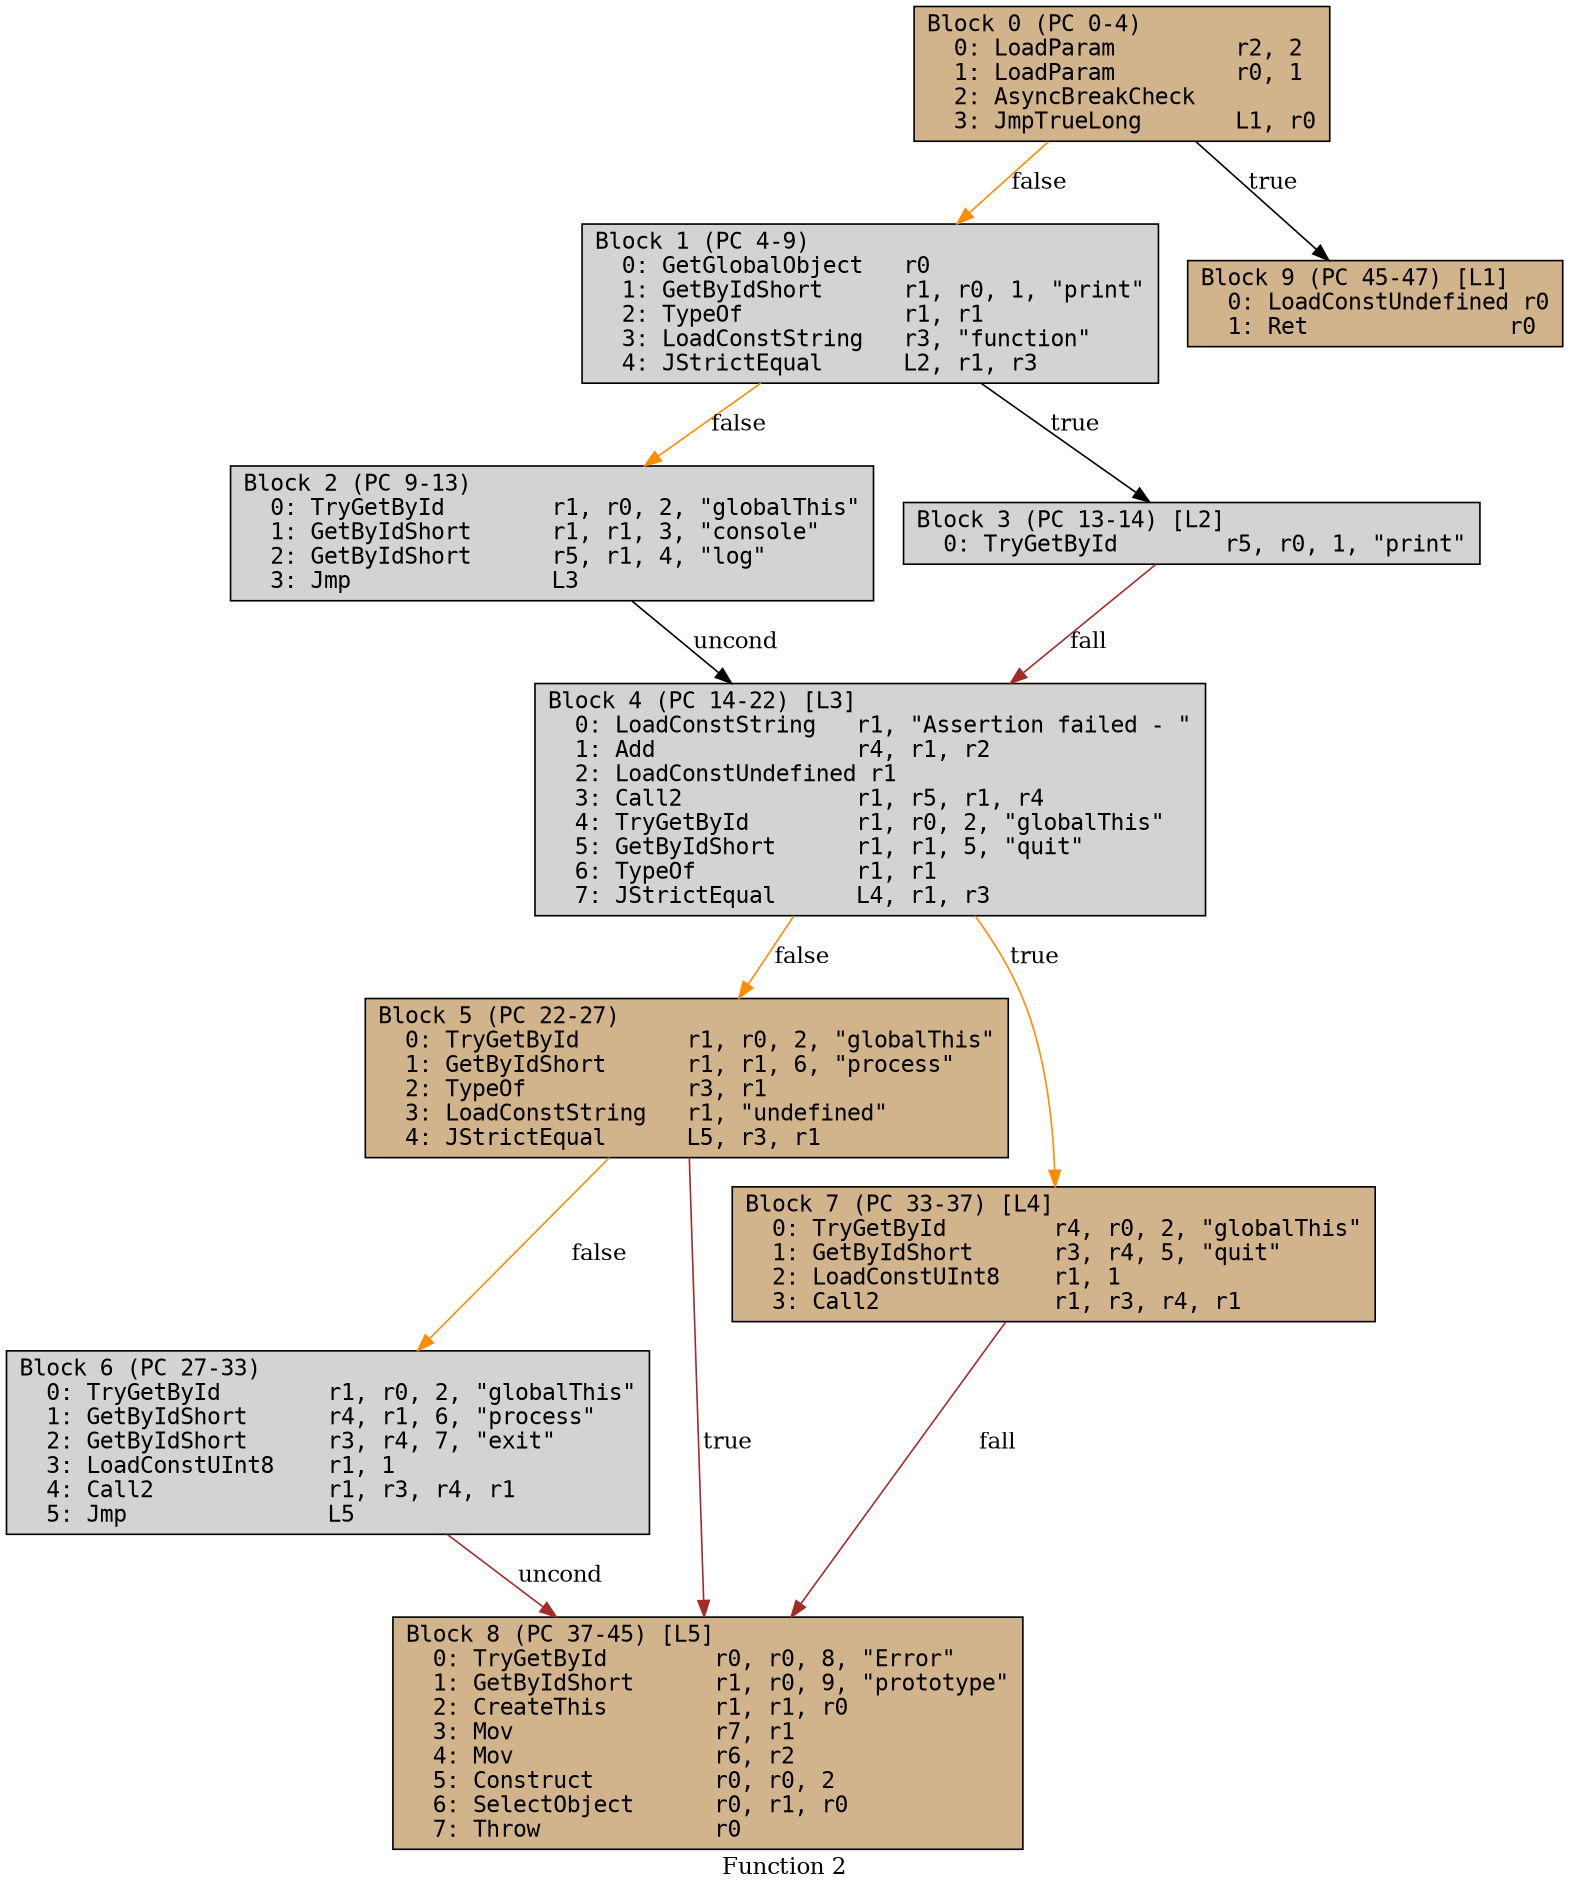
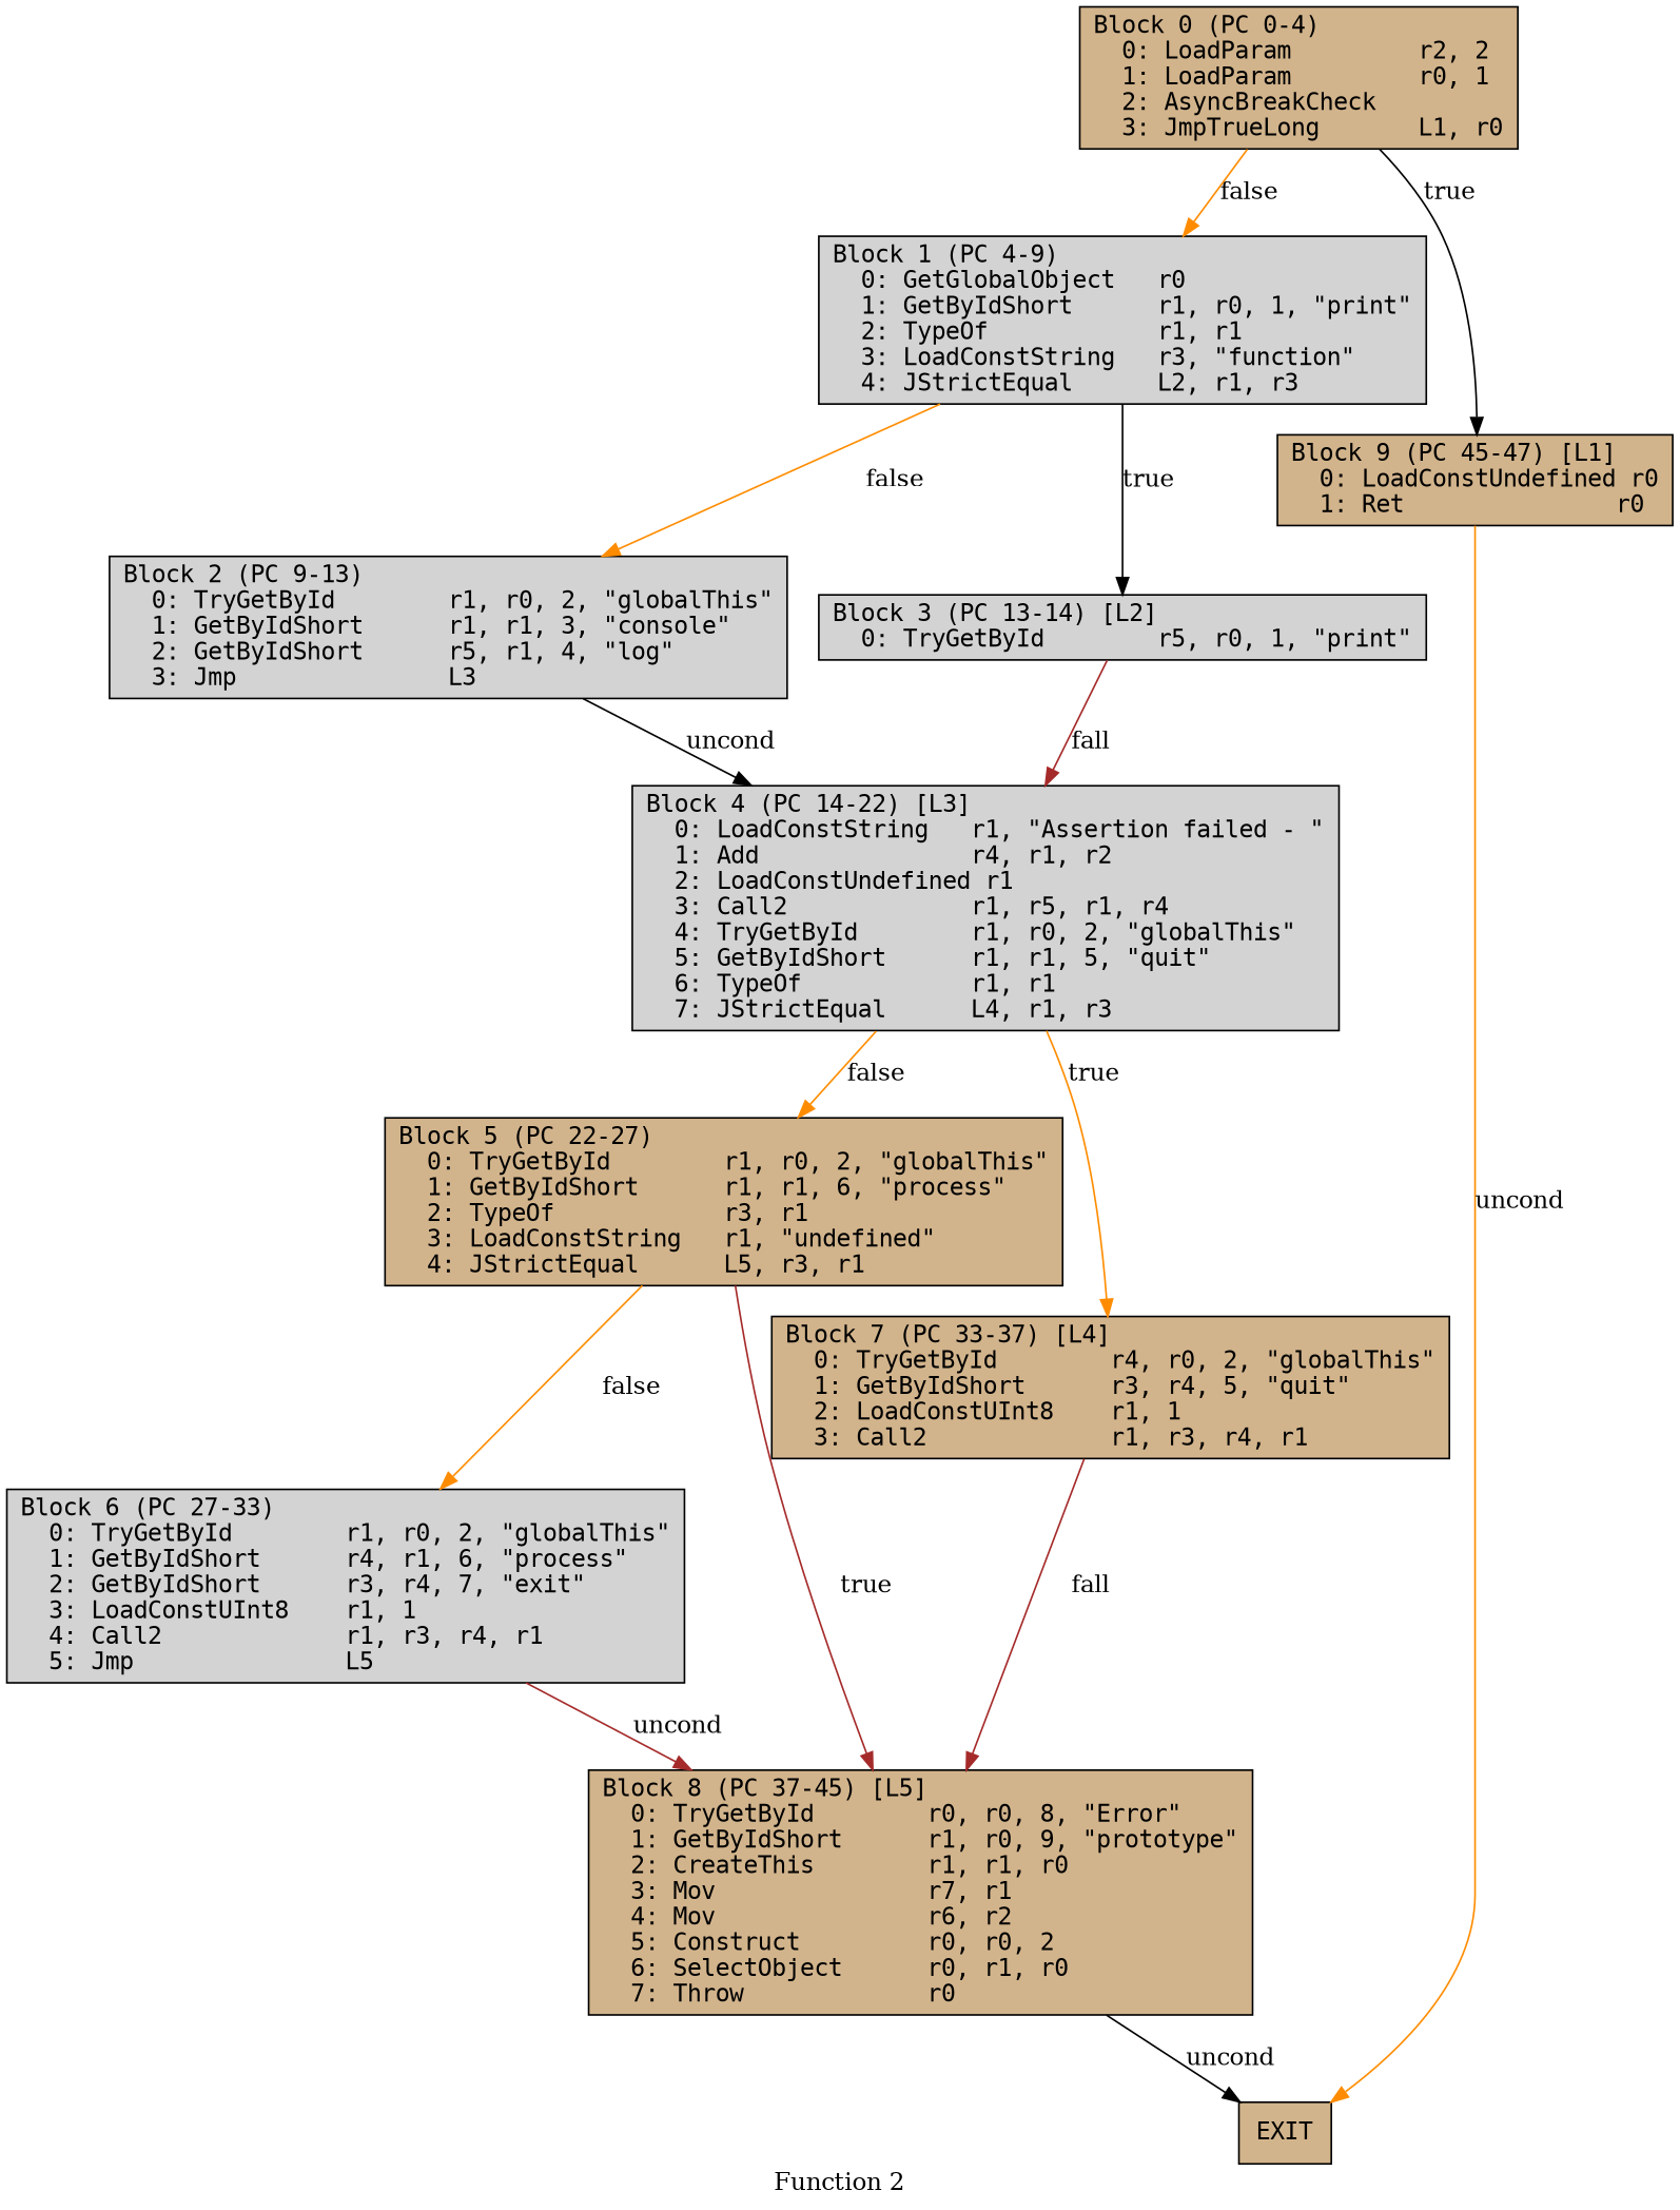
  digraph {
    color=lightgrey
    label="Function 2"
    rankdir=TB
    style=filled
    node [fontname=monospace shape=box style=filled fillcolor=tan]
    edge [color=darkorange]
    n1 [label="Block 0 (PC 0-4)\l  0: LoadParam         r2, 2\l  1: LoadParam         r0, 1\l  2: AsyncBreakCheck   \l  3: JmpTrueLong       L1, r0\l"]
    n2 [label="Block 1 (PC 4-9)\l  0: GetGlobalObject   r0\l  1: GetByIdShort      r1, r0, 1, \"print\"\l  2: TypeOf            r1, r1\l  3: LoadConstString   r3, \"function\"\l  4: JStrictEqual      L2, r1, r3\l" fillcolor=lightgrey]
    n3 [label="Block 9 (PC 45-47) [L1]\l  0: LoadConstUndefined r0\l  1: Ret               r0\l"]
    n4 [label="Block 2 (PC 9-13)\l  0: TryGetById        r1, r0, 2, \"globalThis\"\l  1: GetByIdShort      r1, r1, 3, \"console\"\l  2: GetByIdShort      r5, r1, 4, \"log\"\l  3: Jmp               L3\l" fillcolor=lightgrey]
    n5 [label="Block 3 (PC 13-14) [L2]\l  0: TryGetById        r5, r0, 1, \"print\"\l" fillcolor=lightgrey]
    n6 [label="Block 4 (PC 14-22) [L3]\l  0: LoadConstString   r1, \"Assertion failed ‑ \"\l  1: Add               r4, r1, r2\l  2: LoadConstUndefined r1\l  3: Call2             r1, r5, r1, r4\l  4: TryGetById        r1, r0, 2, \"globalThis\"\l  5: GetByIdShort      r1, r1, 5, \"quit\"\l  6: TypeOf            r1, r1\l  7: JStrictEqual      L4, r1, r3\l" fillcolor=lightgrey]
    n7 [label="Block 5 (PC 22-27)\l  0: TryGetById        r1, r0, 2, \"globalThis\"\l  1: GetByIdShort      r1, r1, 6, \"process\"\l  2: TypeOf            r3, r1\l  3: LoadConstString   r1, \"undefined\"\l  4: JStrictEqual      L5, r3, r1\l"]
    n8 [label="Block 7 (PC 33-37) [L4]\l  0: TryGetById        r4, r0, 2, \"globalThis\"\l  1: GetByIdShort      r3, r4, 5, \"quit\"\l  2: LoadConstUInt8    r1, 1\l  3: Call2             r1, r3, r4, r1\l"]
    n9 [label="Block 6 (PC 27-33)\l  0: TryGetById        r1, r0, 2, \"globalThis\"\l  1: GetByIdShort      r4, r1, 6, \"process\"\l  2: GetByIdShort      r3, r4, 7, \"exit\"\l  3: LoadConstUInt8    r1, 1\l  4: Call2             r1, r3, r4, r1\l  5: Jmp               L5\l" fillcolor=lightgrey]
    n10 [label="Block 8 (PC 37-45) [L5]\l  0: TryGetById        r0, r0, 8, \"Error\"\l  1: GetByIdShort      r1, r0, 9, \"prototype\"\l  2: CreateThis        r1, r1, r0\l  3: Mov               r7, r1\l  4: Mov               r6, r2\l  5: Construct         r0, r0, 2\l  6: SelectObject      r0, r1, r0\l  7: Throw             r0\l"]
+   n11 [label=EXIT]
    n1 -> n2 [label=false]
    n1 -> n3 [label=true color=black]
    n2 -> n4 [label=false]
    n2 -> n5 [label=true color=black]
+   n3 -> n11 [label=uncond]
    n4 -> n6 [label=uncond color=black]
    n5 -> n6 [label=fall color=brown]
    n6 -> n7 [label=false]
    n6 -> n8 [label=true]
    n7 -> n9 [label=false]
    n7 -> n10 [label=true color=brown]
    n8 -> n10 [label=fall color=brown]
    n9 -> n10 [label=uncond color=brown]
+   n10 -> n11 [label=uncond color=black]
  }
